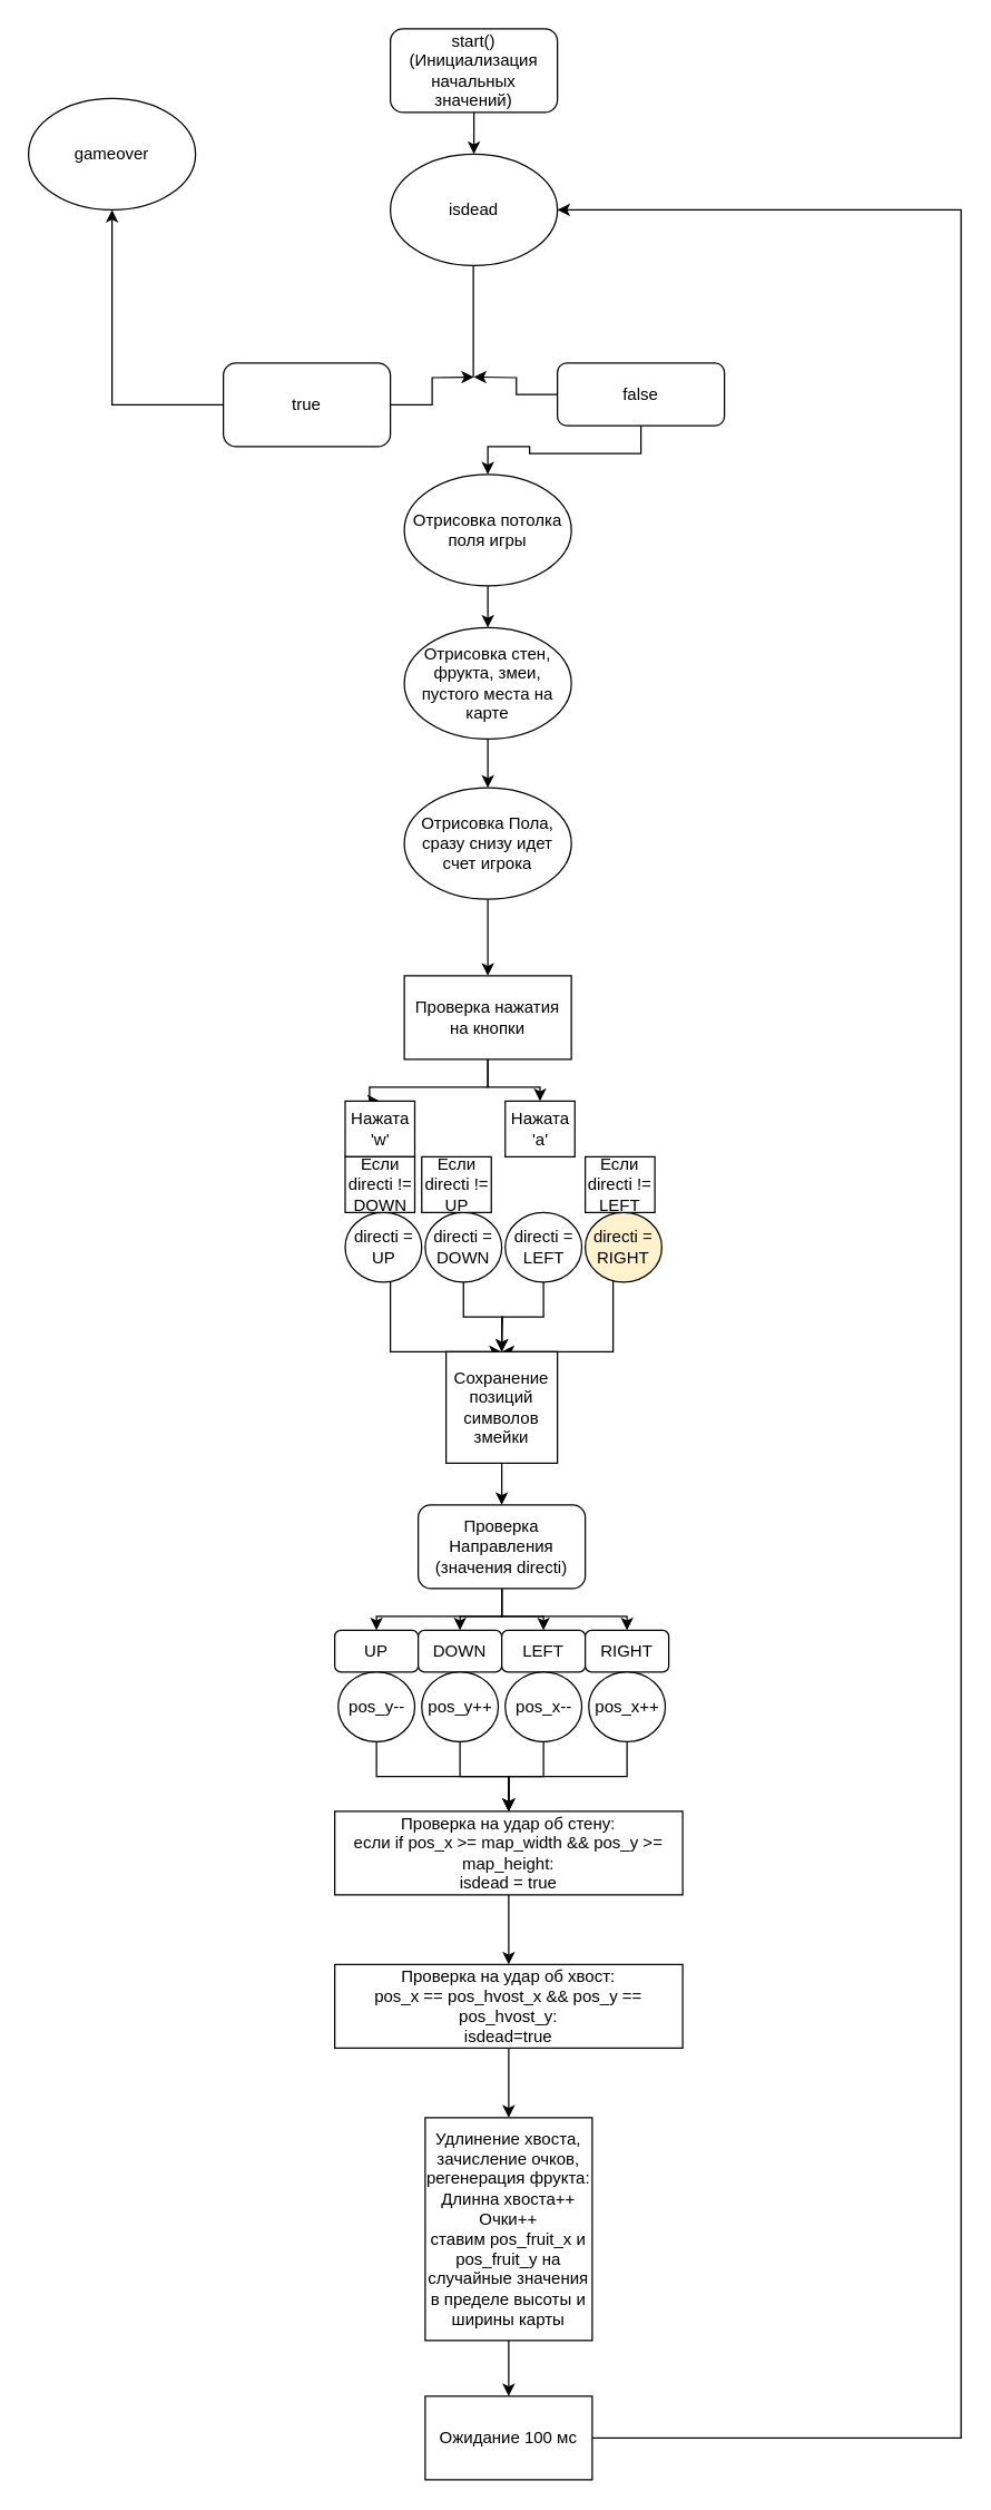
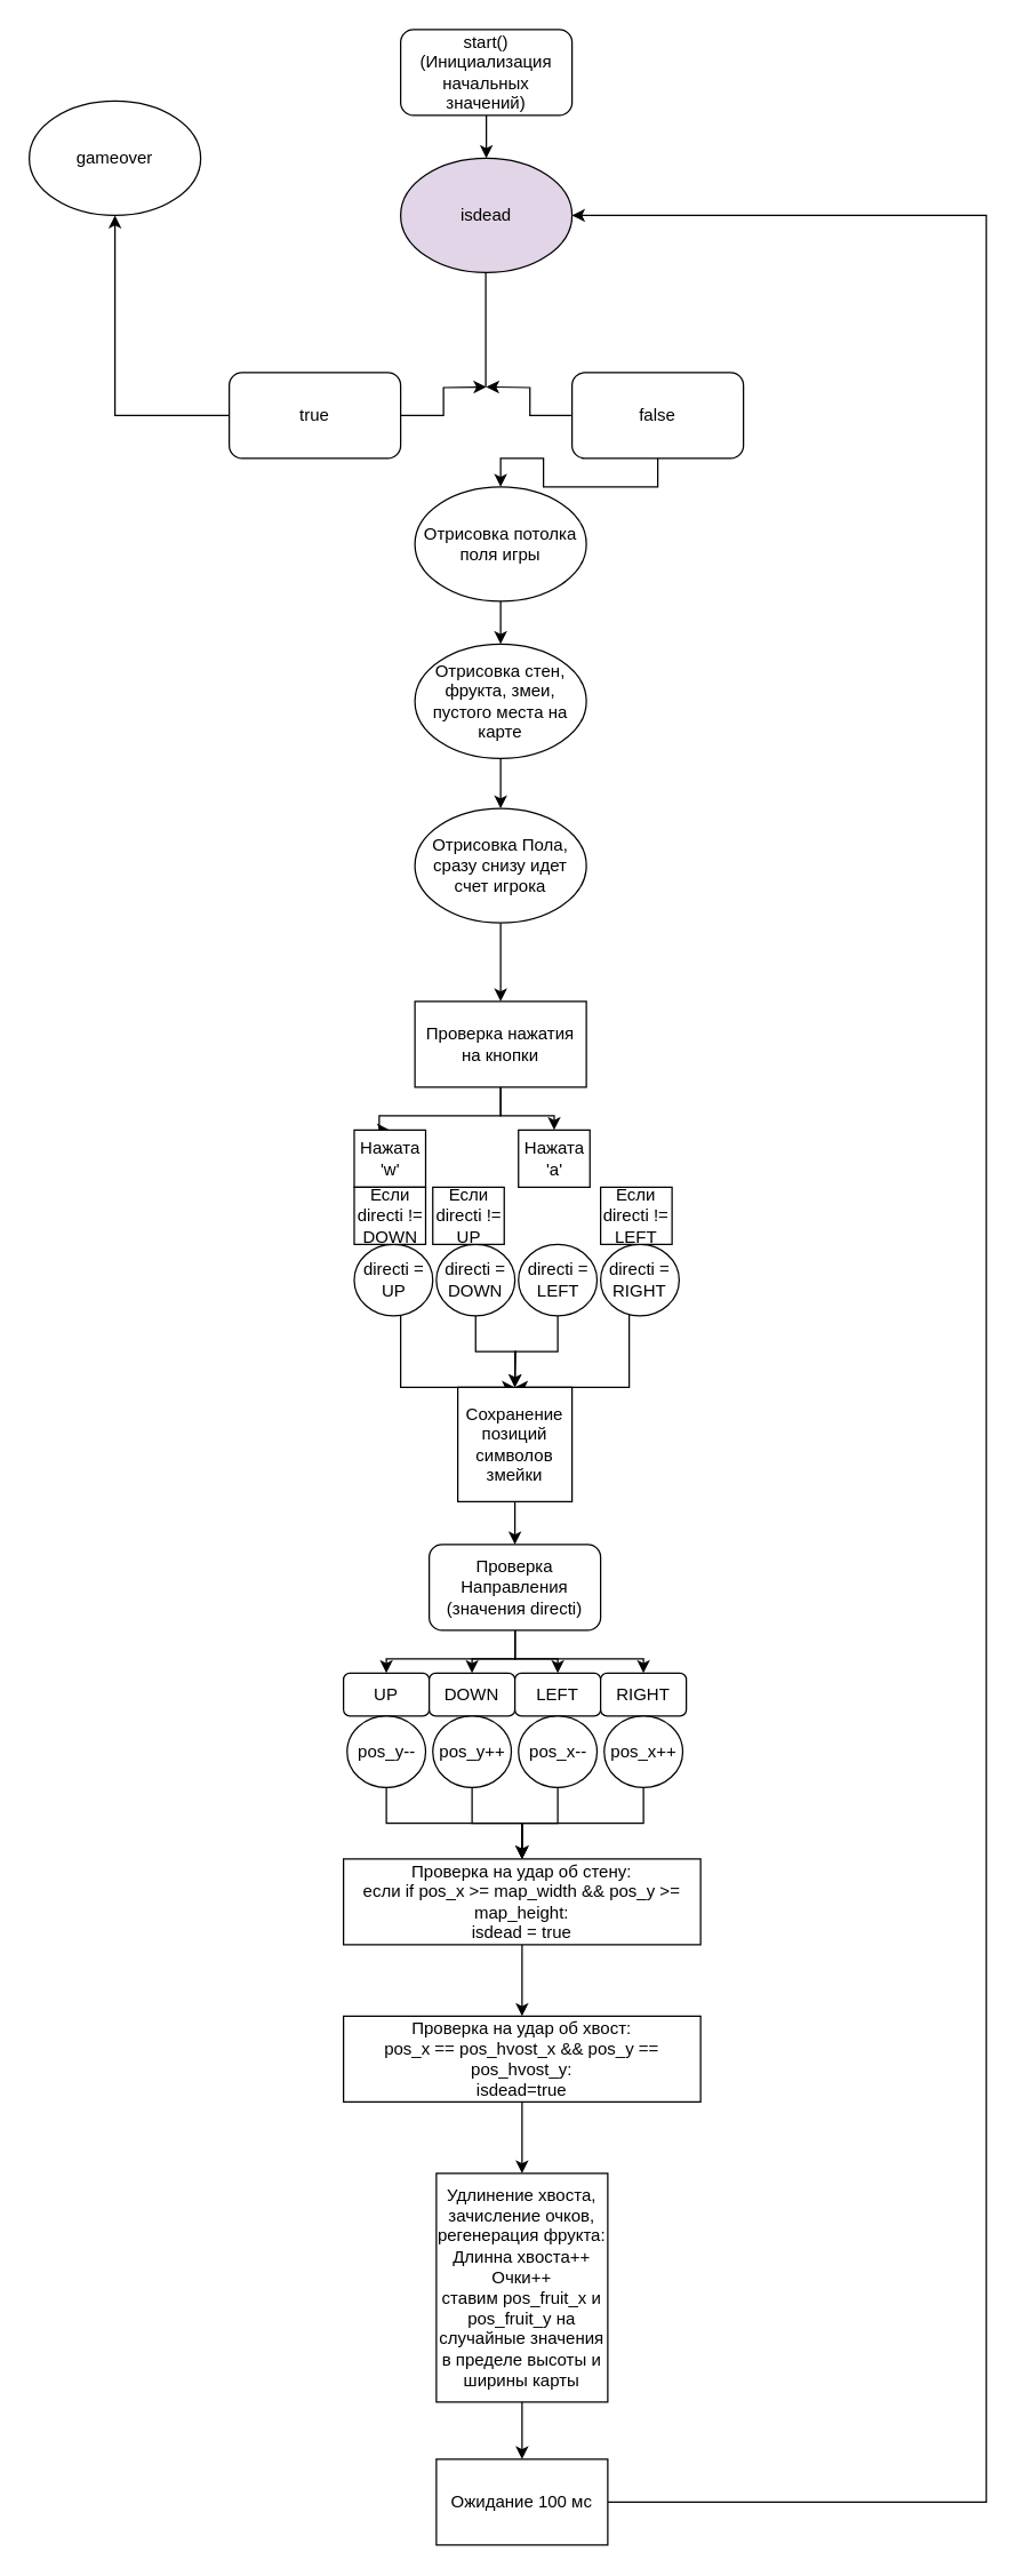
  <mxCell id="0" />
  <mxCell id="1" parent="0" />
  <mxCell id="2" value="" style="edgeStyle=orthogonalEdgeStyle;rounded=0;orthogonalLoop=1;jettySize=auto;html=1;" parent="1" source="3" edge="1"><mxGeometry relative="1" as="geometry"><mxPoint x="340" y="110" as="targetPoint" /></mxGeometry></mxCell>
  <mxCell id="3" value="start() (Инициализация начальных значений)" style="rounded=1;whiteSpace=wrap;html=1;" parent="1" vertex="1"><mxGeometry x="280" width="120" height="60" as="geometry" y="20" /></mxCell>
- <mxCell id="4" value="isdead" style="ellipse;whiteSpace=wrap;html=1;" parent="1" vertex="1"><mxGeometry x="280" y="110" width="120" height="80" as="geometry" /></mxCell>
+ <mxCell id="4" value="isdead" style="ellipse;whiteSpace=wrap;html=1;fillColor=#e1d5e7;" parent="1" vertex="1"><mxGeometry x="280" y="110" width="120" height="80" as="geometry" /></mxCell>
  <mxCell id="5" value="" style="endArrow=none;html=1;rounded=0;" edge="1" parent="1"><mxGeometry width="50" height="50" relative="1" as="geometry"><mxPoint x="339.58" y="270" as="sourcePoint" /><mxPoint x="339.58" y="190" as="targetPoint" /><Array as="points"><mxPoint x="339.58" y="240" /></Array></mxGeometry></mxCell>
  <mxCell id="6" style="edgeStyle=orthogonalEdgeStyle;rounded=0;orthogonalLoop=1;jettySize=auto;html=1;exitX=0;exitY=0.5;exitDx=0;exitDy=0;" edge="1" parent="1" source="8"><mxGeometry relative="1" as="geometry"><mxPoint x="340" y="270" as="targetPoint" /></mxGeometry></mxCell>
  <mxCell id="7" style="edgeStyle=orthogonalEdgeStyle;rounded=0;orthogonalLoop=1;jettySize=auto;html=1;entryX=0.5;entryY=0;entryDx=0;entryDy=0;" edge="1" parent="1" source="8" target="34"><mxGeometry relative="1" as="geometry" /></mxCell>
- <mxCell id="8" value="false" style="rounded=1;whiteSpace=wrap;html=1;" vertex="1" parent="1"><mxGeometry x="400" y="260" width="120" height="45" as="geometry" /></mxCell>
+ <mxCell id="8" value="false" style="rounded=1;whiteSpace=wrap;html=1;" vertex="1" parent="1"><mxGeometry x="400" y="260" width="120" height="60" as="geometry" /></mxCell>
  <mxCell id="9" style="edgeStyle=orthogonalEdgeStyle;rounded=0;orthogonalLoop=1;jettySize=auto;html=1;" edge="1" parent="1" source="11"><mxGeometry relative="1" as="geometry"><mxPoint x="340" y="270" as="targetPoint" /></mxGeometry></mxCell>
  <mxCell id="10" style="edgeStyle=orthogonalEdgeStyle;rounded=0;orthogonalLoop=1;jettySize=auto;html=1;" edge="1" parent="1" source="11" target="12"><mxGeometry relative="1" as="geometry" /></mxCell>
  <mxCell id="11" value="true" style="rounded=1;whiteSpace=wrap;html=1;" vertex="1" parent="1"><mxGeometry x="160" y="260" width="120" height="60" as="geometry" /></mxCell>
  <mxCell id="12" value="gameover" style="ellipse;whiteSpace=wrap;html=1;" vertex="1" parent="1"><mxGeometry x="20" y="70" width="120" height="80" as="geometry" /></mxCell>
  <mxCell id="13" style="edgeStyle=orthogonalEdgeStyle;rounded=0;orthogonalLoop=1;jettySize=auto;html=1;entryX=0.5;entryY=0;entryDx=0;entryDy=0;" edge="1" parent="1" source="17" target="18"><mxGeometry relative="1" as="geometry"><Array as="points"><mxPoint x="360" y="1160" /><mxPoint x="270" y="1160" /></Array></mxGeometry></mxCell>
  <mxCell id="14" style="edgeStyle=orthogonalEdgeStyle;rounded=0;orthogonalLoop=1;jettySize=auto;html=1;entryX=0.5;entryY=0;entryDx=0;entryDy=0;" edge="1" parent="1" source="17" target="19"><mxGeometry relative="1" as="geometry" /></mxCell>
  <mxCell id="15" style="edgeStyle=orthogonalEdgeStyle;rounded=0;orthogonalLoop=1;jettySize=auto;html=1;entryX=0.5;entryY=0;entryDx=0;entryDy=0;" edge="1" parent="1" source="17" target="20"><mxGeometry relative="1" as="geometry" /></mxCell>
  <mxCell id="16" style="edgeStyle=orthogonalEdgeStyle;rounded=0;orthogonalLoop=1;jettySize=auto;html=1;entryX=0.5;entryY=0;entryDx=0;entryDy=0;" edge="1" parent="1" source="17" target="21"><mxGeometry relative="1" as="geometry"><Array as="points"><mxPoint x="360" y="1160" /><mxPoint x="450" y="1160" /></Array></mxGeometry></mxCell>
  <mxCell id="17" value="Проверка Направления (значения directi)" style="rounded=1;whiteSpace=wrap;html=1;" vertex="1" parent="1"><mxGeometry x="300" y="1080" width="120" height="60" as="geometry" /></mxCell>
  <mxCell id="18" value="UP" style="rounded=1;whiteSpace=wrap;html=1;" vertex="1" parent="1"><mxGeometry x="240" y="1170" width="60" height="30" as="geometry" /></mxCell>
  <mxCell id="19" value="DOWN" style="rounded=1;whiteSpace=wrap;html=1;" vertex="1" parent="1"><mxGeometry x="300" y="1170" width="60" height="30" as="geometry" /></mxCell>
  <mxCell id="20" value="LEFT" style="rounded=1;whiteSpace=wrap;html=1;" vertex="1" parent="1"><mxGeometry x="360" y="1170" width="60" height="30" as="geometry" /></mxCell>
  <mxCell id="21" value="RIGHT" style="rounded=1;whiteSpace=wrap;html=1;" vertex="1" parent="1"><mxGeometry x="420" y="1170" width="60" height="30" as="geometry" /></mxCell>
  <mxCell id="22" style="edgeStyle=orthogonalEdgeStyle;rounded=0;orthogonalLoop=1;jettySize=auto;html=1;entryX=0.5;entryY=0;entryDx=0;entryDy=0;" edge="1" parent="1" source="23" target="58"><mxGeometry relative="1" as="geometry" /></mxCell>
  <mxCell id="23" value="pos_x++" style="ellipse;whiteSpace=wrap;html=1;" vertex="1" parent="1"><mxGeometry x="422.5" y="1200" width="55" height="50" as="geometry" /></mxCell>
  <mxCell id="24" value="" style="ellipse;whiteSpace=wrap;html=1;" vertex="1" parent="1"><mxGeometry x="375" y="1220" width="30" height="30" as="geometry" /></mxCell>
  <mxCell id="25" value="" style="ellipse;whiteSpace=wrap;html=1;" vertex="1" parent="1"><mxGeometry x="315" y="1220" width="30" height="30" as="geometry" /></mxCell>
  <mxCell id="26" value="" style="ellipse;whiteSpace=wrap;html=1;" vertex="1" parent="1"><mxGeometry x="255" y="1220" width="30" height="30" as="geometry" /></mxCell>
  <mxCell id="27" style="edgeStyle=orthogonalEdgeStyle;rounded=0;orthogonalLoop=1;jettySize=auto;html=1;entryX=0.5;entryY=0;entryDx=0;entryDy=0;" edge="1" parent="1" source="28" target="58"><mxGeometry relative="1" as="geometry" /></mxCell>
  <mxCell id="28" value="pos_x--" style="ellipse;whiteSpace=wrap;html=1;" vertex="1" parent="1"><mxGeometry x="362.5" y="1200" width="55" height="50" as="geometry" /></mxCell>
  <mxCell id="29" style="edgeStyle=orthogonalEdgeStyle;rounded=0;orthogonalLoop=1;jettySize=auto;html=1;entryX=0.5;entryY=0;entryDx=0;entryDy=0;" edge="1" parent="1" source="30" target="58"><mxGeometry relative="1" as="geometry" /></mxCell>
  <mxCell id="30" value="pos_y++" style="ellipse;whiteSpace=wrap;html=1;" vertex="1" parent="1"><mxGeometry x="302.5" y="1200" width="55" height="50" as="geometry" /></mxCell>
  <mxCell id="31" style="edgeStyle=orthogonalEdgeStyle;rounded=0;orthogonalLoop=1;jettySize=auto;html=1;entryX=0.5;entryY=0;entryDx=0;entryDy=0;" edge="1" parent="1" source="32" target="58"><mxGeometry relative="1" as="geometry" /></mxCell>
  <mxCell id="32" value="pos_y--" style="ellipse;whiteSpace=wrap;html=1;" vertex="1" parent="1"><mxGeometry x="242.5" y="1200" width="55" height="50" as="geometry" /></mxCell>
  <mxCell id="33" style="edgeStyle=orthogonalEdgeStyle;rounded=0;orthogonalLoop=1;jettySize=auto;html=1;entryX=0.5;entryY=0;entryDx=0;entryDy=0;" edge="1" parent="1" source="34" target="36"><mxGeometry relative="1" as="geometry" /></mxCell>
  <mxCell id="34" value="Отрисовка потолка поля игры" style="ellipse;whiteSpace=wrap;html=1;" vertex="1" parent="1"><mxGeometry x="290" y="340" width="120" height="80" as="geometry" /></mxCell>
  <mxCell id="35" style="edgeStyle=orthogonalEdgeStyle;rounded=0;orthogonalLoop=1;jettySize=auto;html=1;entryX=0.5;entryY=0;entryDx=0;entryDy=0;" edge="1" parent="1" source="36" target="38"><mxGeometry relative="1" as="geometry" /></mxCell>
  <mxCell id="36" value="Отрисовка стен, фрукта, змеи, пустого места на карте" style="ellipse;whiteSpace=wrap;html=1;" vertex="1" parent="1"><mxGeometry x="290" y="450" width="120" height="80" as="geometry" /></mxCell>
  <mxCell id="37" style="edgeStyle=orthogonalEdgeStyle;rounded=0;orthogonalLoop=1;jettySize=auto;html=1;entryX=0.5;entryY=0;entryDx=0;entryDy=0;" edge="1" parent="1" source="38" target="41"><mxGeometry relative="1" as="geometry" /></mxCell>
  <mxCell id="38" value="Отрисовка Пола, сразу снизу идет счет игрока" style="ellipse;whiteSpace=wrap;html=1;" vertex="1" parent="1"><mxGeometry x="290" y="565" width="120" height="80" as="geometry" /></mxCell>
  <mxCell id="39" style="edgeStyle=orthogonalEdgeStyle;rounded=0;orthogonalLoop=1;jettySize=auto;html=1;entryX=0.5;entryY=0;entryDx=0;entryDy=0;" edge="1" parent="1" source="41" target="42"><mxGeometry relative="1" as="geometry"><Array as="points"><mxPoint x="350" y="780" /><mxPoint x="265" y="780" /></Array></mxGeometry></mxCell>
  <mxCell id="40" style="edgeStyle=orthogonalEdgeStyle;rounded=0;orthogonalLoop=1;jettySize=auto;html=1;entryX=0.5;entryY=0;entryDx=0;entryDy=0;" edge="1" parent="1" source="41" target="43"><mxGeometry relative="1" as="geometry" /></mxCell>
  <mxCell id="41" value="Проверка нажатия на кнопки" style="rounded=0;whiteSpace=wrap;html=1;" vertex="1" parent="1"><mxGeometry x="290" y="700" width="120" height="60" as="geometry" /></mxCell>
  <mxCell id="42" value="Нажата 'w'" style="rounded=0;whiteSpace=wrap;html=1;" vertex="1" parent="1"><mxGeometry x="247.5" y="790" width="50" height="40" as="geometry" /></mxCell>
  <mxCell id="43" value="Нажата 'a'" style="rounded=0;whiteSpace=wrap;html=1;" vertex="1" parent="1"><mxGeometry x="362.5" y="790" width="50" height="40" as="geometry" /></mxCell>
  <mxCell id="44" style="edgeStyle=orthogonalEdgeStyle;rounded=0;orthogonalLoop=1;jettySize=auto;html=1;entryX=0.5;entryY=0;entryDx=0;entryDy=0;" edge="1" parent="1" source="45" target="56"><mxGeometry relative="1" as="geometry"><Array as="points"><mxPoint x="280" y="970" /></Array></mxGeometry></mxCell>
  <mxCell id="45" value="directi = UP" style="ellipse;whiteSpace=wrap;html=1;" vertex="1" parent="1"><mxGeometry x="247.5" y="870" width="55" height="50" as="geometry" /></mxCell>
  <mxCell id="46" style="edgeStyle=orthogonalEdgeStyle;rounded=0;orthogonalLoop=1;jettySize=auto;html=1;" edge="1" parent="1" source="47"><mxGeometry relative="1" as="geometry"><mxPoint x="360" y="970" as="targetPoint" /></mxGeometry></mxCell>
  <mxCell id="47" value="directi = DOWN" style="ellipse;whiteSpace=wrap;html=1;" vertex="1" parent="1"><mxGeometry x="305" y="870" width="55" height="50" as="geometry" /></mxCell>
  <mxCell id="48" style="edgeStyle=orthogonalEdgeStyle;rounded=0;orthogonalLoop=1;jettySize=auto;html=1;" edge="1" parent="1" source="49"><mxGeometry relative="1" as="geometry"><mxPoint x="360" y="970" as="targetPoint" /><Array as="points"><mxPoint x="390" y="945" /><mxPoint x="360" y="945" /></Array></mxGeometry></mxCell>
  <mxCell id="49" value="directi = LEFT" style="ellipse;whiteSpace=wrap;html=1;" vertex="1" parent="1"><mxGeometry x="362.5" y="870" width="55" height="50" as="geometry" /></mxCell>
  <mxCell id="50" style="edgeStyle=orthogonalEdgeStyle;rounded=0;orthogonalLoop=1;jettySize=auto;html=1;entryX=0.5;entryY=0;entryDx=0;entryDy=0;" edge="1" parent="1" source="51" target="56"><mxGeometry relative="1" as="geometry"><Array as="points"><mxPoint x="440" y="970" /></Array></mxGeometry></mxCell>
- <mxCell id="51" value="directi = RIGHT" style="ellipse;whiteSpace=wrap;html=1;fillColor=#fff2cc;" vertex="1" parent="1"><mxGeometry x="420" y="870" width="55" height="50" as="geometry" /></mxCell>
+ <mxCell id="51" value="directi = RIGHT" style="ellipse;whiteSpace=wrap;html=1;" vertex="1" parent="1"><mxGeometry x="420" y="870" width="55" height="50" as="geometry" /></mxCell>
  <mxCell id="52" value="Если directi != DOWN" style="rounded=0;whiteSpace=wrap;html=1;" vertex="1" parent="1"><mxGeometry x="247.5" y="830" width="50" height="40" as="geometry" /></mxCell>
  <mxCell id="53" value="Если directi != UP" style="rounded=0;whiteSpace=wrap;html=1;" vertex="1" parent="1"><mxGeometry x="302.5" y="830" width="50" height="40" as="geometry" /></mxCell>
  <mxCell id="54" value="Если directi != LEFT" style="rounded=0;whiteSpace=wrap;html=1;" vertex="1" parent="1"><mxGeometry x="420" y="830" width="50" height="40" as="geometry" /></mxCell>
  <mxCell id="55" style="edgeStyle=orthogonalEdgeStyle;rounded=0;orthogonalLoop=1;jettySize=auto;html=1;entryX=0.5;entryY=0;entryDx=0;entryDy=0;" edge="1" parent="1" source="56" target="17"><mxGeometry relative="1" as="geometry" /></mxCell>
  <mxCell id="56" value="Сохранение позиций символов змейки" style="whiteSpace=wrap;html=1;aspect=fixed;" vertex="1" parent="1"><mxGeometry x="320" y="970" width="80" height="80" as="geometry" /></mxCell>
  <mxCell id="57" style="edgeStyle=orthogonalEdgeStyle;rounded=0;orthogonalLoop=1;jettySize=auto;html=1;entryX=0.5;entryY=0;entryDx=0;entryDy=0;" edge="1" parent="1" source="58" target="60"><mxGeometry relative="1" as="geometry" /></mxCell>
  <mxCell id="58" value="Проверка на удар об стену:&lt;br&gt;если if pos_x &amp;gt;= map_width &amp;amp;&amp;amp; pos_y &amp;gt;= map_height:&lt;br&gt;isdead = true" style="rounded=0;whiteSpace=wrap;html=1;" vertex="1" parent="1"><mxGeometry x="240" y="1300" width="250" height="60" as="geometry" /></mxCell>
  <mxCell id="59" style="edgeStyle=orthogonalEdgeStyle;rounded=0;orthogonalLoop=1;jettySize=auto;html=1;entryX=0.5;entryY=0;entryDx=0;entryDy=0;" edge="1" parent="1" source="60" target="62"><mxGeometry relative="1" as="geometry" /></mxCell>
  <mxCell id="60" value="Проверка на удар об хвост:&lt;br&gt;pos_x == pos_hvost_x &amp;amp;&amp;amp; pos_y == pos_hvost_y:&lt;br style=&quot;border-color: var(--border-color);&quot;&gt;isdead=true" style="rounded=0;whiteSpace=wrap;html=1;" vertex="1" parent="1"><mxGeometry x="240" y="1410" width="250" height="60" as="geometry" /></mxCell>
  <mxCell id="61" style="edgeStyle=orthogonalEdgeStyle;rounded=0;orthogonalLoop=1;jettySize=auto;html=1;entryX=0.5;entryY=0;entryDx=0;entryDy=0;" edge="1" parent="1" source="62" target="64"><mxGeometry relative="1" as="geometry" /></mxCell>
  <mxCell id="62" value="Удлинение хвоста, зачисление очков, регенерация фрукта:&lt;br&gt;Длинна хвоста++&lt;br&gt;Очки++&lt;br&gt;ставим pos_fruit_x и pos_fruit_y на случайные значения в пределе высоты и ширины карты" style="rounded=0;whiteSpace=wrap;html=1;" vertex="1" parent="1"><mxGeometry x="305" y="1520" width="120" height="160" as="geometry" /></mxCell>
  <mxCell id="63" style="edgeStyle=orthogonalEdgeStyle;rounded=0;orthogonalLoop=1;jettySize=auto;html=1;entryX=1;entryY=0.5;entryDx=0;entryDy=0;" edge="1" parent="1" source="64" target="4"><mxGeometry relative="1" as="geometry"><Array as="points"><mxPoint x="690" y="1750" /><mxPoint x="690" y="150" /></Array></mxGeometry></mxCell>
  <mxCell id="64" value="Ожидание 100 мс" style="rounded=0;whiteSpace=wrap;html=1;" vertex="1" parent="1"><mxGeometry x="305" y="1720" width="120" height="60" as="geometry" /></mxCell>
